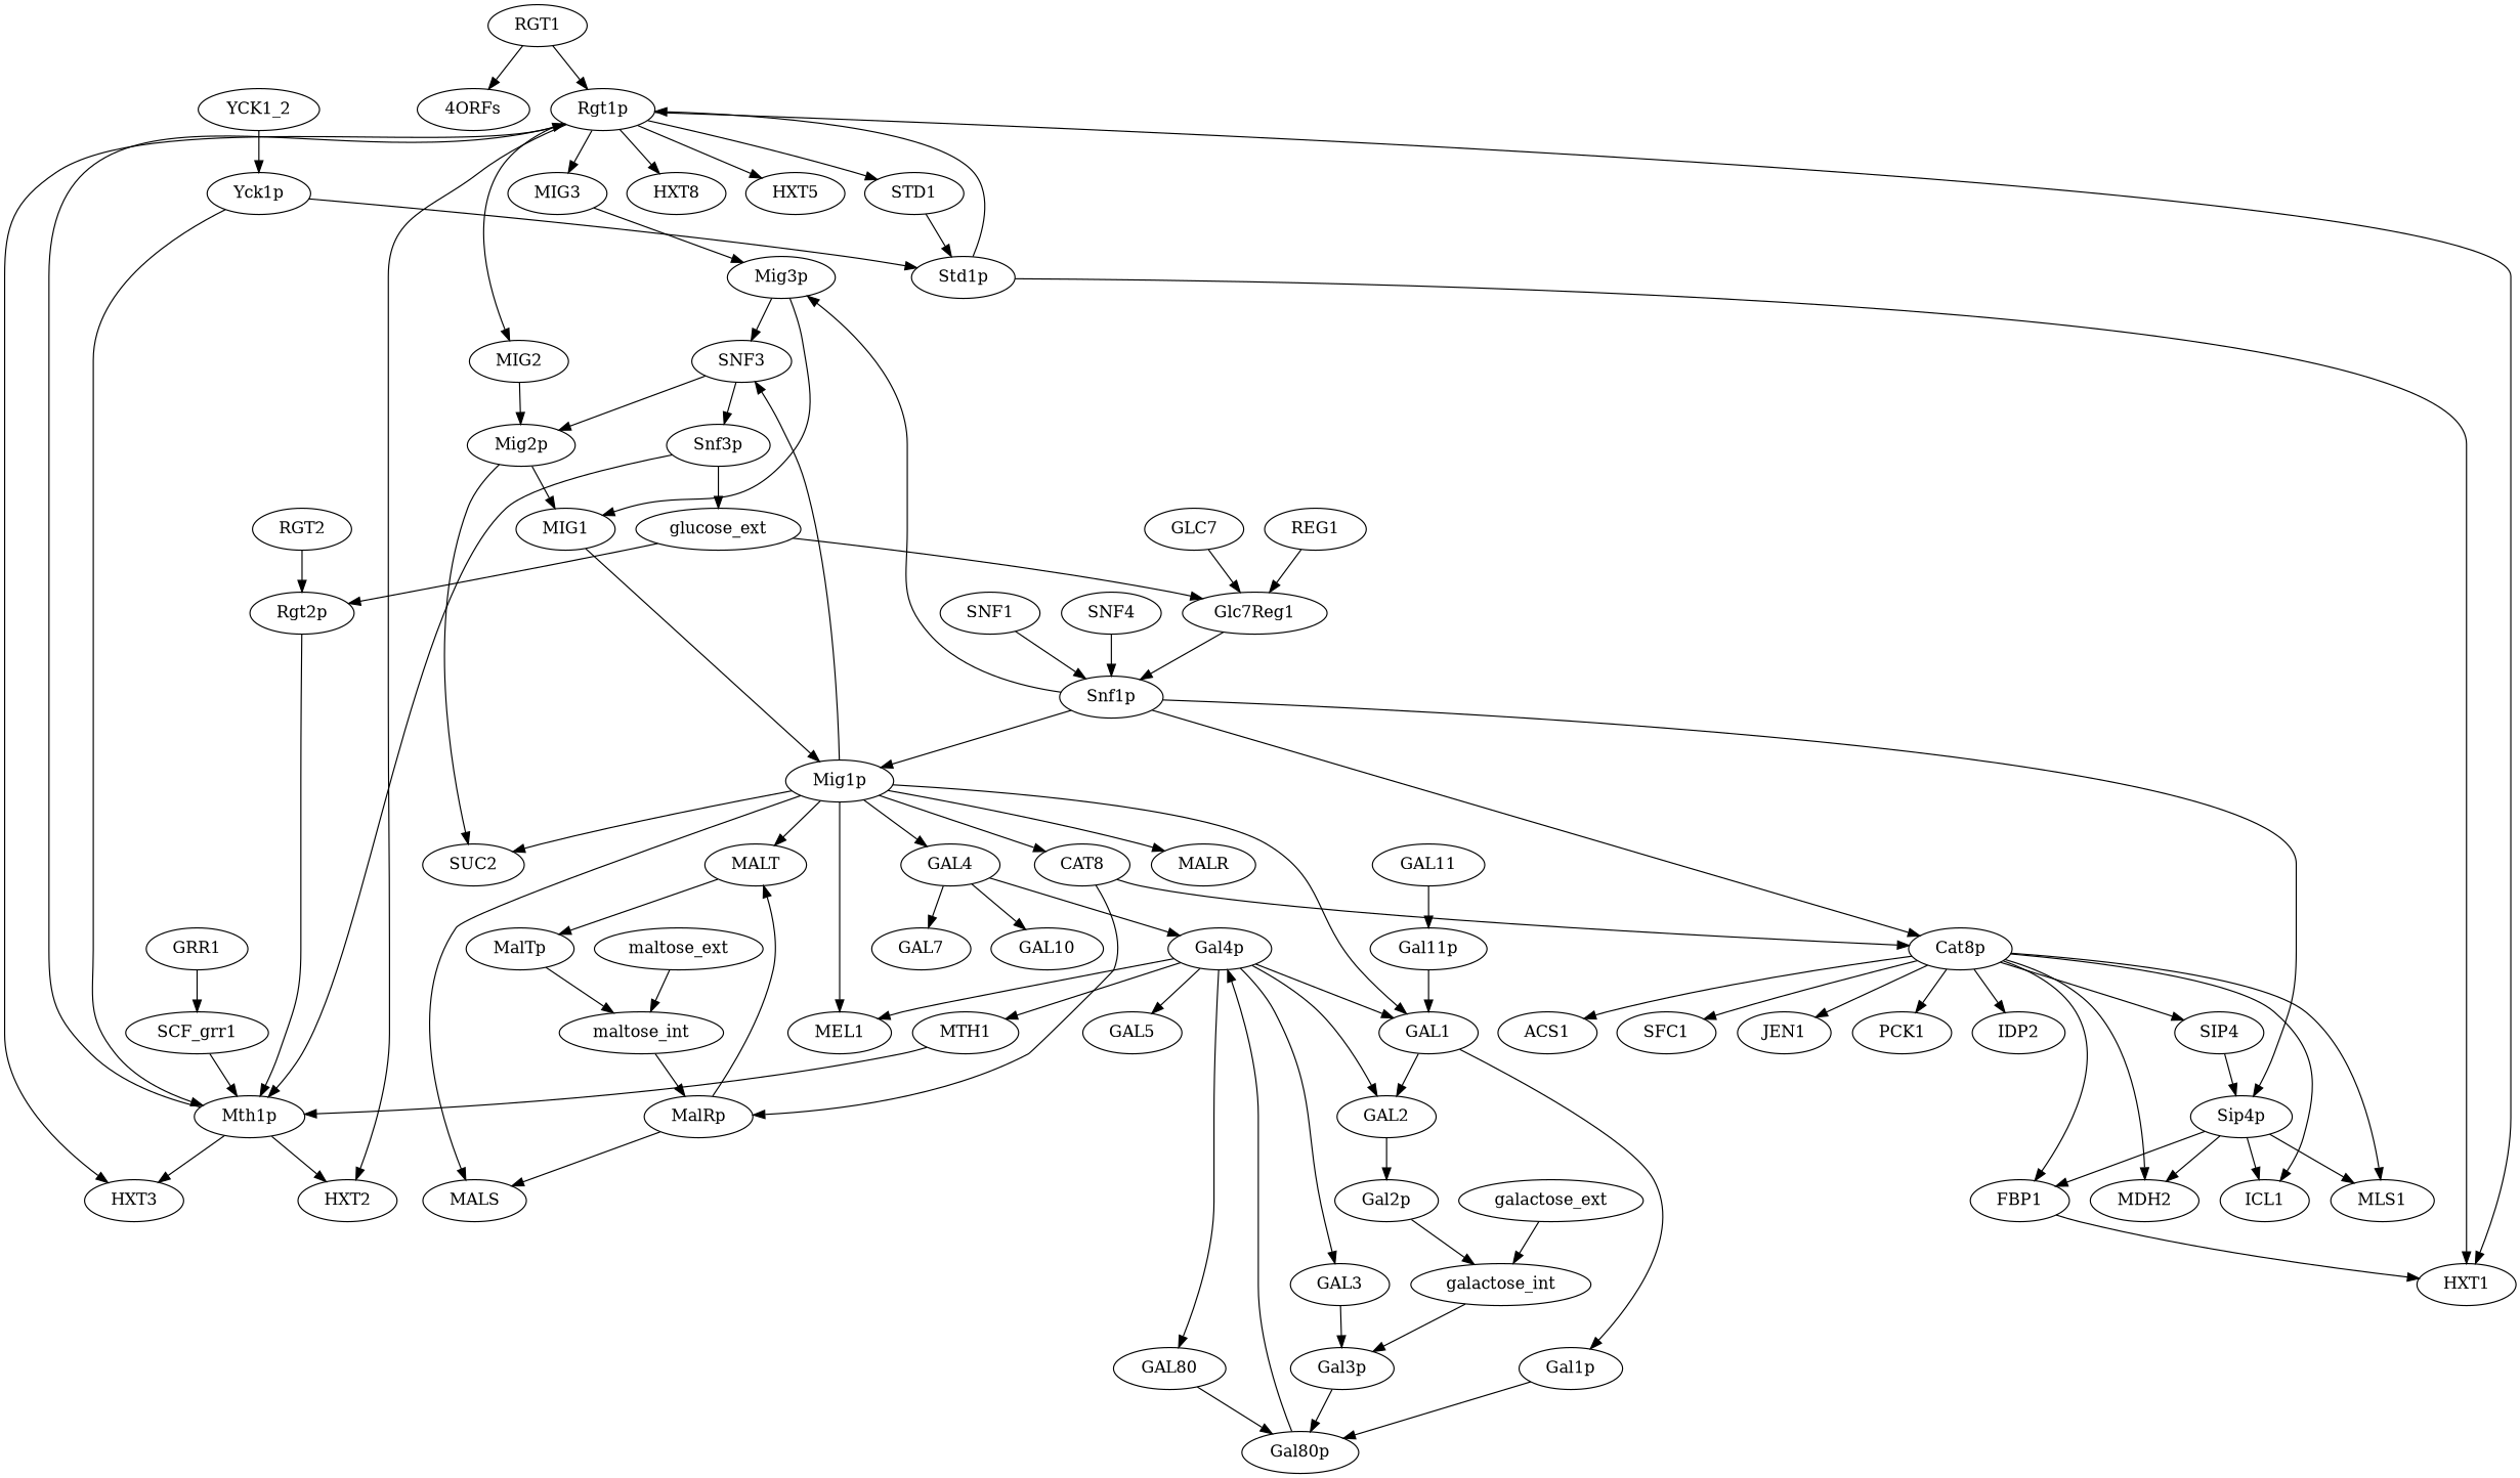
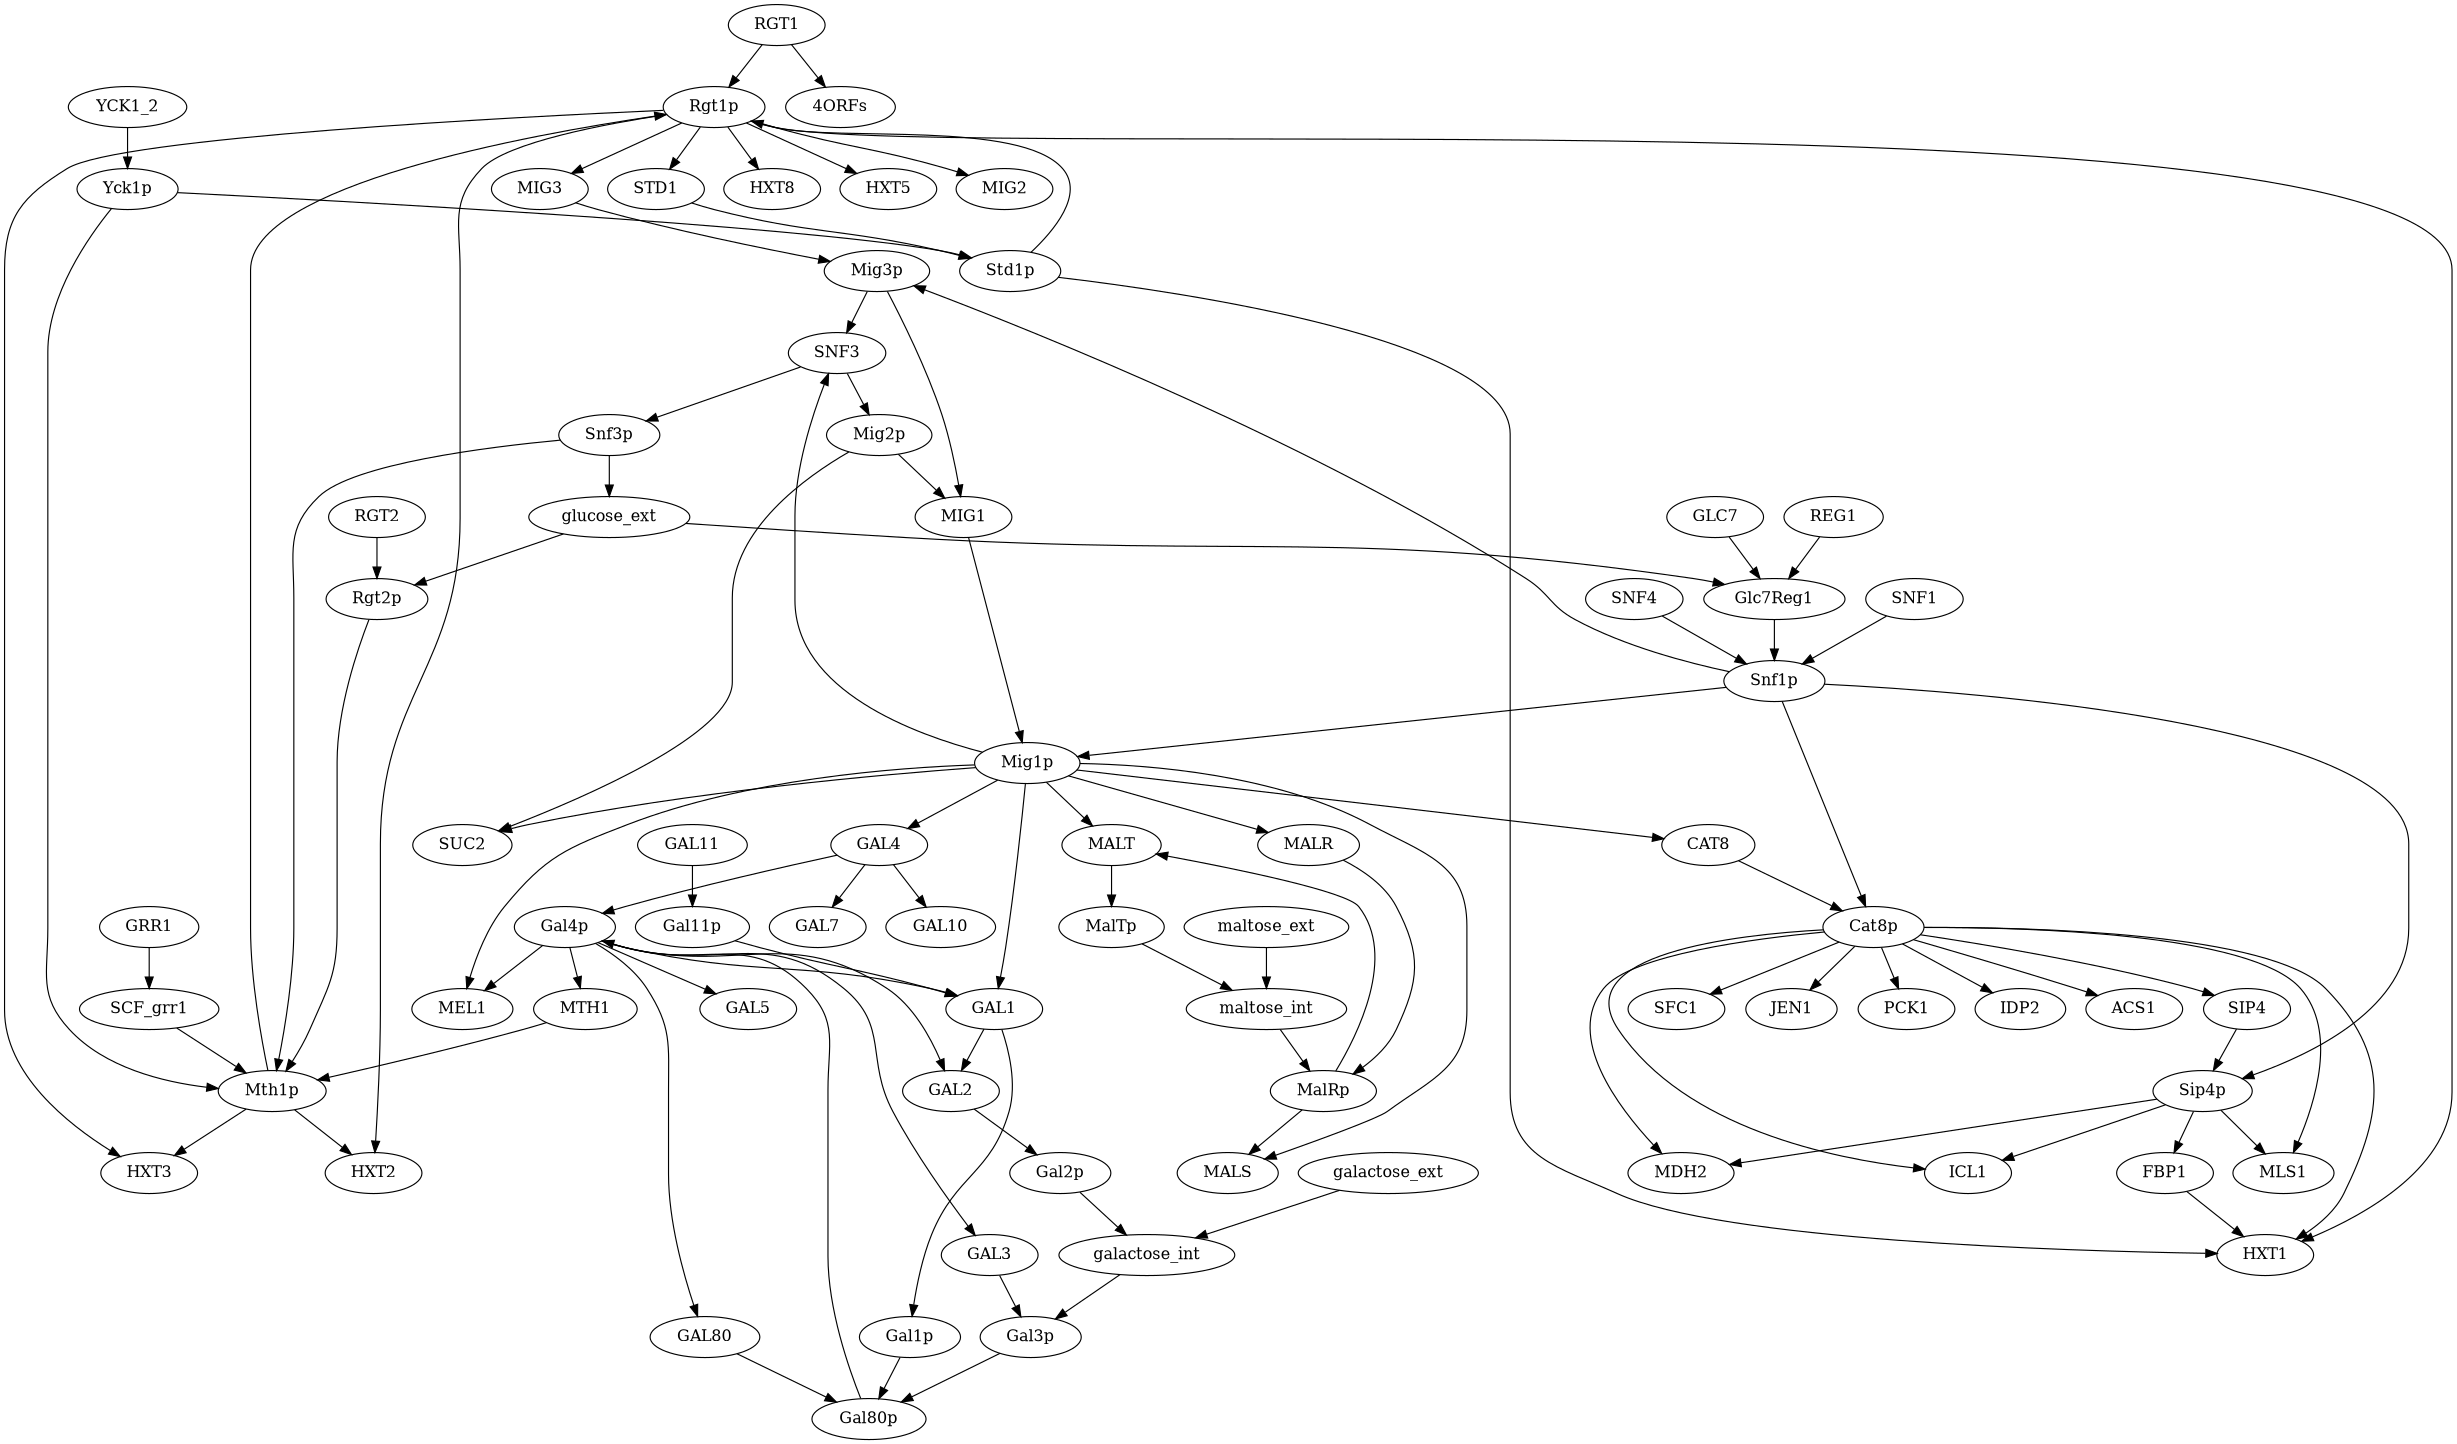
  strict digraph {
    " MDH2 " [equation="  ( Sip4p )  || ( Cat8p ) "]
    " Rgt2p " [equation="  ( RGT2 )  || ( glucose_ext ) "]
    " Mth1p " [equation="  (  (  (  ( MTH1  ) && ! ( Snf3p && (  (  ( Rgt2p )  )  )  )  ) && ! ( Yck1p  )  ) && ! ( SCF_grr1  )  ) "]
    " Rgt1p " [equation="  ( RGT1 && (  (  ( Mth1p || Std1p )  )  ) ) "]
    " HXT3 " [equation="  ! (  ( Rgt1p )  || ( Mth1p )  ) "]
    " HXT2 " [equation="  ! (  ( Rgt1p )  || ( Mth1p )  ) "]
    " Glc7Reg1 " [equation="  ( GLC7 )  || ( glucose_ext )  || ( REG1 ) "]
    " Snf1p " [equation="  (  ( SNF1  ) && ! ( Glc7Reg1  )  )  || (  ( SNF4  ) && ! ( Glc7Reg1  )  ) "]
    " Mig1p " [equation="  (  ( MIG1  ) && ! ( Snf1p  )  ) "]
    " Mig3p " [equation="  (  ( MIG3  ) && ! ( Snf1p  )  ) "]
    " Sip4p " [equation="  ( SIP4 )  || ( Snf1p ) "]
    " Cat8p " [equation="  ( Snf1p )  || ( CAT8 ) "]
    " GAL10 " [equation="  ( GAL4 ) "]
    " SNF3 " [equation="  ! (  ( Mig1p )  || ( Mig3p )  || ( Mig2p )  ) "]
    " Snf3p " [equation="  ( SNF3 )  || ( glucose_ext ) "]
    " Mig2p " [equation="  ( MIG2 ) "]
    " glucose_ext "
    " MalTp " [equation="  ( MALT ) "]
    " maltose_int " [equation="  ( MalTp )  || ( maltose_ext ) "]
    " MalRp " [equation="  ( maltose_int )  || ( MALR ) "]
    " Gal4p " [equation="  (  ( GAL4  ) && ! ( Gal80p  )  ) "]
    " GAL80 " [equation="  ( Gal4p ) "]
    " GAL1 " [equation="  (  ( Gal4p  ) && ! ( Mig1p  )  )  || ( Gal11p ) "]
    " MTH1 " [equation="  ( Gal4p ) "]
    " MEL1 " [equation="  (  ( Gal4p  ) && ! ( Mig1p  )  ) "]
    " GAL5 " [equation="  ( Gal4p ) "]
    " GAL3 " [equation="  ( Gal4p ) "]
    " GAL2 " [equation="  ( Gal11p )  || ( Gal4p ) "]
    " Gal80p " [equation="  (  (  ( GAL80  ) && ! ( Gal1p  )  ) && ! ( Gal3p  )  ) "]
    " Gal1p " [equation="  ( GAL1 ) "]
    " Gal3p " [equation="  ( GAL3 )  || ( galactose_int ) "]
    " Gal2p " [equation="  ( GAL2 ) "]
    " MALS " [equation="  (  ( MalRp  ) && ! ( Mig1p  )  ) "]
    " MALT " [equation="  (  ( MalRp  ) && ! ( Mig1p  )  ) "]
    " MALR " [equation="  ! (  ( Mig1p )  ) "]
    " SUC2 " [equation="  ! (  ( Mig1p )  || ( Mig2p )  ) "]
    " CAT8 " [equation="  ! (  ( Mig1p )  ) "]
    " GAL4 " [equation="  ! (  ( Mig1p )  ) "]
    " GAL7 " [equation="  ( GAL4 ) "]
    " FBP1 " [equation="  ( Cat8p )  || ( Sip4p ) "]
    " HXT1 " [equation="  ! (  ( Std1p )  || ( Rgt1p )  || ( Mth1p )  ) "]
    " MIG3 " [equation="  ! (  ( Rgt1p )  ) "]
    " MIG1 " [equation="  ! (  ( Mig3p )  || ( Mig2p )  ) "]
    " Gal11p " [equation="  ( GAL11 ) "]
    " Std1p " [equation="  (  (  ( STD1  ) && ! ( SCF_grr1  )  ) && ! ( Yck1p  )  ) "]
    " HXT8 " [equation="  ! (  ( Rgt1p )  ) "]
    " HXT5 " [equation="  ! (  ( Rgt1p )  ) "]
    " MIG2 " [equation="  ! (  ( Rgt1p )  ) "]
    " STD1 " [equation="  ! (  ( Rgt1p )  ) "]
    " SIP4 " [equation="  ( Cat8p ) "]
    " ICL1 " [equation="  ( Sip4p )  || ( Cat8p ) "]
    " MLS1 " [equation="  ( Sip4p )  || ( Cat8p ) "]
    " SFC1 " [equation="  ( Cat8p ) "]
    " JEN1 " [equation="  ( Cat8p ) "]
    " PCK1 " [equation="  ( Cat8p ) "]
    " IDP2 " [equation="  ( Cat8p ) "]
    " ACS1 " [equation="  ( Cat8p ) "]
    " SCF_grr1 " [equation="  ( GRR1 ) "]
    " galactose_int " [equation="  ( Gal2p )  || ( galactose_ext ) "]
    " Yck1p " [equation="  ( YCK1_2 ) "]
    " 4ORFs " [equation="  ! (  ( RGT1 )  ) "]
    " RGT2 "
    " GLC7 "
    " REG1 "
    " GAL11 "
    " maltose_ext "
    " GRR1 "
    " SNF1 "
    " SNF4 "
    " RGT1 "
    " galactose_ext "
    " YCK1_2 "
    " Rgt2p " -> " Mth1p "
    " Mth1p " -> " Rgt1p "
    " Mth1p " -> " HXT3 "
    " Mth1p " -> " HXT2 "
    " Rgt1p " -> " HXT3 "
    " Rgt1p " -> " HXT2 "
    " Rgt1p " -> " HXT1 "
    " Rgt1p " -> " MIG3 "
    " Rgt1p " -> " HXT8 "
    " Rgt1p " -> " HXT5 "
    " Rgt1p " -> " MIG2 "
    " Rgt1p " -> " STD1 "
    " Glc7Reg1 " -> " Snf1p "
    " Snf1p " -> " Mig1p "
    " Snf1p " -> " Mig3p "
    " Snf1p " -> " Sip4p "
    " Snf1p " -> " Cat8p "
    " Mig1p " -> " SNF3 "
    " Mig1p " -> " GAL1 "
    " Mig1p " -> " MEL1 "
    " Mig1p " -> " MALS "
    " Mig1p " -> " MALT "
    " Mig1p " -> " MALR "
    " Mig1p " -> " SUC2 "
    " Mig1p " -> " CAT8 "
    " Mig1p " -> " GAL4 "
    " Mig3p " -> " SNF3 "
    " Mig3p " -> " MIG1 "
    " Sip4p " -> " MDH2 "
    " Sip4p " -> " FBP1 "
    " Sip4p " -> " ICL1 "
    " Sip4p " -> " MLS1 "
    " Cat8p " -> " MDH2 "
-   " Cat8p " -> " FBP1 "
+   " Cat8p " -> " HXT1 "
    " Cat8p " -> " SIP4 "
    " Cat8p " -> " ICL1 "
    " Cat8p " -> " MLS1 "
    " Cat8p " -> " SFC1 "
    " Cat8p " -> " JEN1 "
    " Cat8p " -> " PCK1 "
    " Cat8p " -> " IDP2 "
    " Cat8p " -> " ACS1 "
    " SNF3 " -> " Snf3p "
    " SNF3 " -> " Mig2p "
    " Snf3p " -> " Mth1p "
    " Snf3p " -> " glucose_ext "
    " Mig2p " -> " SUC2 "
    " Mig2p " -> " MIG1 "
    " glucose_ext " -> " Rgt2p "
    " glucose_ext " -> " Glc7Reg1 "
    " MalTp " -> " maltose_int "
    " maltose_int " -> " MalRp "
    " MalRp " -> " MALS "
    " MalRp " -> " MALT "
    " Gal4p " -> " GAL80 "
    " Gal4p " -> " GAL1 "
    " Gal4p " -> " MTH1 "
    " Gal4p " -> " MEL1 "
    " Gal4p " -> " GAL5 "
    " Gal4p " -> " GAL3 "
    " Gal4p " -> " GAL2 "
    " GAL80 " -> " Gal80p "
    " GAL1 " -> " GAL2 "
    " GAL1 " -> " Gal1p "
    " MTH1 " -> " Mth1p "
    " GAL3 " -> " Gal3p "
    " GAL2 " -> " Gal2p "
    " Gal80p " -> " Gal4p "
    " Gal1p " -> " Gal80p "
    " Gal3p " -> " Gal80p "
    " Gal2p " -> " galactose_int "
    " MALT " -> " MalTp "
-   " CAT8 " -> " MalRp "
+   " MALR " -> " MalRp "
    " CAT8 " -> " Cat8p "
    " GAL4 " -> " GAL10 "
    " GAL4 " -> " Gal4p "
    " GAL4 " -> " GAL7 "
    " FBP1 " -> " HXT1 "
    " MIG3 " -> " Mig3p "
    " MIG1 " -> " Mig1p "
    " Gal11p " -> " GAL1 "
    " Std1p " -> " Rgt1p "
    " Std1p " -> " HXT1 "
-   " MIG2 " -> " Mig2p "
    " STD1 " -> " Std1p "
    " SIP4 " -> " Sip4p "
    " SCF_grr1 " -> " Mth1p "
    " galactose_int " -> " Gal3p "
    " Yck1p " -> " Mth1p "
    " Yck1p " -> " Std1p "
    " RGT2 " -> " Rgt2p "
    " GLC7 " -> " Glc7Reg1 "
    " REG1 " -> " Glc7Reg1 "
    " GAL11 " -> " Gal11p "
    " maltose_ext " -> " maltose_int "
    " GRR1 " -> " SCF_grr1 "
    " SNF1 " -> " Snf1p "
    " SNF4 " -> " Snf1p "
    " RGT1 " -> " Rgt1p "
    " RGT1 " -> " 4ORFs "
    " galactose_ext " -> " galactose_int "
    " YCK1_2 " -> " Yck1p "
  }
